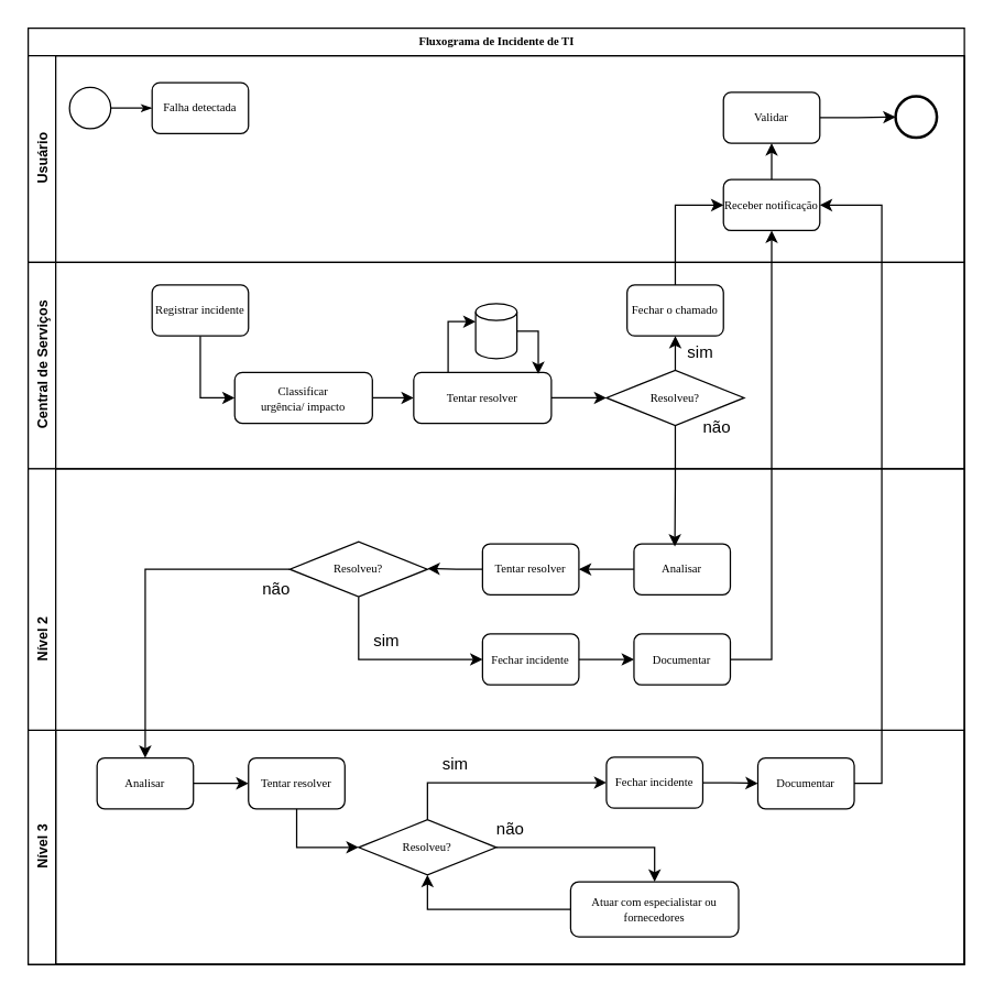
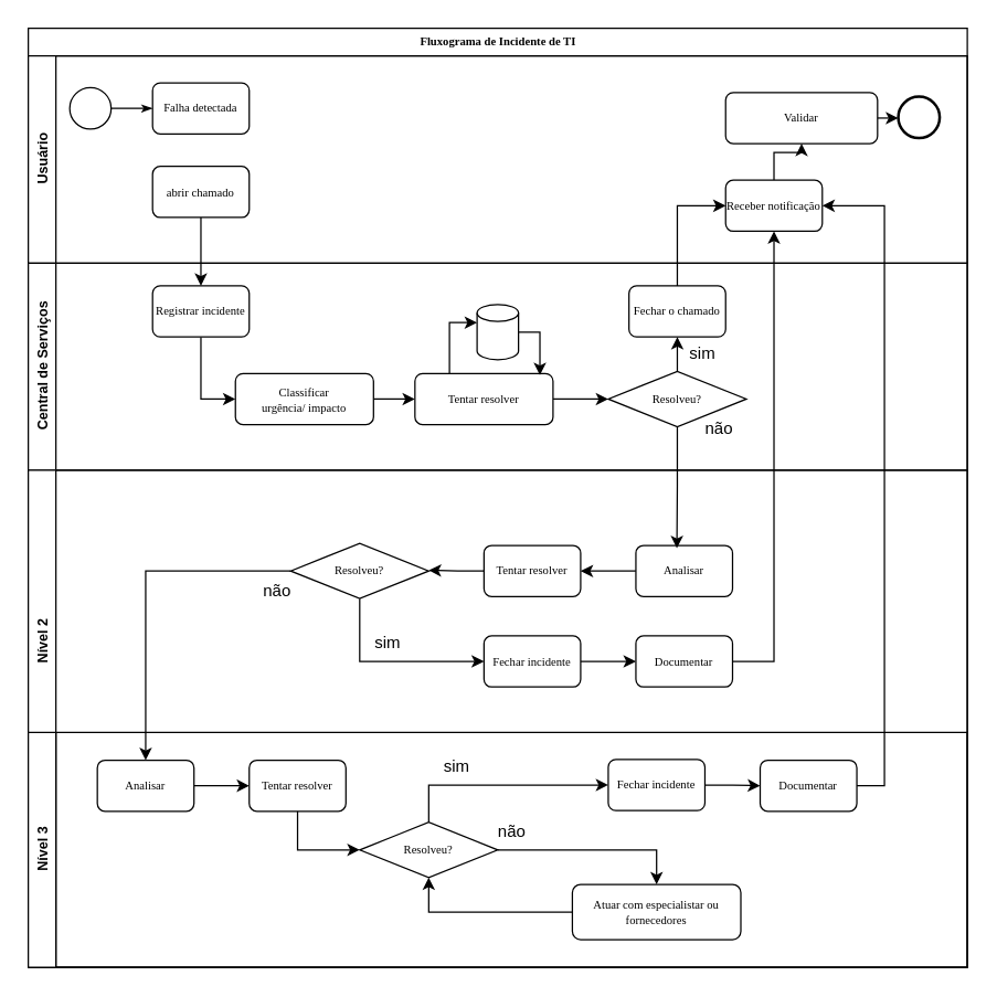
  <mxCell id="0" />
  <mxCell id="1" parent="0" />
  <mxCell id="2" value="&lt;font style=&quot;font-size: 8.5px;&quot;&gt;Fluxograma de Incidente de TI&lt;/font&gt;" style="swimlane;html=1;childLayout=stackLayout;horizontal=1;startSize=20;horizontalStack=0;rounded=0;shadow=0;labelBackgroundColor=none;strokeWidth=1;fontFamily=Verdana;fontSize=8;align=center;" parent="1" vertex="1"><mxGeometry x="20" y="20" width="680" height="680" as="geometry" /></mxCell>
  <mxCell id="3" value="&lt;font style=&quot;font-size: 10px;&quot;&gt;Usuário&lt;/font&gt;" style="swimlane;html=1;startSize=20;horizontal=0;" parent="2" vertex="1"><mxGeometry y="20" width="680" height="150" as="geometry" /></mxCell>
  <mxCell id="4" style="edgeStyle=orthogonalEdgeStyle;rounded=0;html=1;labelBackgroundColor=none;startArrow=none;startFill=0;startSize=5;endArrow=classicThin;endFill=1;endSize=5;jettySize=auto;orthogonalLoop=1;strokeWidth=1;fontFamily=Verdana;fontSize=8" parent="3" source="5" target="6" edge="1"><mxGeometry relative="1" as="geometry" /></mxCell>
  <mxCell id="5" value="" style="ellipse;whiteSpace=wrap;html=1;rounded=0;shadow=0;labelBackgroundColor=none;strokeWidth=1;fontFamily=Verdana;fontSize=8;align=center;" parent="3" vertex="1"><mxGeometry x="30" y="23" width="30" height="30" as="geometry" /></mxCell>
  <mxCell id="6" value="&lt;font style=&quot;font-size: 8.5px;&quot;&gt;Falha detectada&lt;/font&gt;" style="rounded=1;whiteSpace=wrap;html=1;shadow=0;labelBackgroundColor=none;strokeWidth=1;fontFamily=Verdana;fontSize=9;align=center;" parent="3" vertex="1"><mxGeometry x="90" y="19.5" width="70" height="37" as="geometry" /></mxCell>
  <mxCell id="7" value="" style="ellipse;whiteSpace=wrap;html=1;rounded=0;shadow=0;labelBackgroundColor=none;strokeWidth=2;fontFamily=Verdana;fontSize=8;align=center;" parent="3" vertex="1"><mxGeometry x="630" y="29.5" width="30" height="30" as="geometry" /></mxCell>
+ <mxCell id="8" value="&lt;font style=&quot;font-size: 8.5px;&quot;&gt;abrir chamado&lt;/font&gt;" style="rounded=1;whiteSpace=wrap;html=1;shadow=0;labelBackgroundColor=none;strokeWidth=1;fontFamily=Verdana;fontSize=8;align=center;" parent="3" vertex="1"><mxGeometry x="90" y="80.0" width="70" height="37" as="geometry" /></mxCell>
  <mxCell id="9" value="" style="edgeStyle=orthogonalEdgeStyle;rounded=0;orthogonalLoop=1;jettySize=auto;html=1;" parent="3" source="10" target="12" edge="1"><mxGeometry relative="1" as="geometry" /></mxCell>
  <mxCell id="10" value="&lt;font style=&quot;font-size: 8.5px;&quot;&gt;Receber notificação&lt;/font&gt;" style="rounded=1;whiteSpace=wrap;html=1;shadow=0;labelBackgroundColor=none;strokeWidth=1;fontFamily=Verdana;fontSize=8;align=center;" parent="3" vertex="1"><mxGeometry x="505" y="90" width="70" height="37" as="geometry" /></mxCell>
  <mxCell id="11" style="edgeStyle=orthogonalEdgeStyle;rounded=0;orthogonalLoop=1;jettySize=auto;html=1;exitX=1;exitY=0.5;exitDx=0;exitDy=0;entryX=0;entryY=0.5;entryDx=0;entryDy=0;" parent="3" source="12" target="7" edge="1"><mxGeometry relative="1" as="geometry" /></mxCell>
- <mxCell id="12" value="&lt;font style=&quot;font-size: 8.5px;&quot;&gt;Validar&lt;/font&gt;" style="rounded=1;whiteSpace=wrap;html=1;shadow=0;labelBackgroundColor=none;strokeWidth=1;fontFamily=Verdana;fontSize=8;align=center;" parent="3" vertex="1"><mxGeometry x="505" y="26.5" width="70" height="37" as="geometry" /></mxCell>
+ <mxCell id="12" value="&lt;font style=&quot;font-size: 8.5px;&quot;&gt;Validar&lt;/font&gt;" style="rounded=1;whiteSpace=wrap;html=1;shadow=0;labelBackgroundColor=none;strokeWidth=1;fontFamily=Verdana;fontSize=8;align=center;" parent="3" vertex="1"><mxGeometry x="505" y="26.5" width="110" height="37" as="geometry" /></mxCell>
  <mxCell id="13" value="&lt;font style=&quot;font-size: 10px;&quot;&gt;Central de Serviços&lt;/font&gt;" style="swimlane;html=1;startSize=20;horizontal=0;" parent="2" vertex="1"><mxGeometry y="170" width="680" height="150" as="geometry" /></mxCell>
  <mxCell id="14" style="edgeStyle=orthogonalEdgeStyle;rounded=0;orthogonalLoop=1;jettySize=auto;html=1;entryX=0;entryY=0.5;entryDx=0;entryDy=0;" parent="13" source="15" target="17" edge="1"><mxGeometry relative="1" as="geometry" /></mxCell>
  <mxCell id="15" value="&lt;font style=&quot;font-size: 8.5px;&quot;&gt;Registrar incidente&lt;/font&gt;" style="rounded=1;whiteSpace=wrap;html=1;shadow=0;labelBackgroundColor=none;strokeWidth=1;fontFamily=Verdana;fontSize=8;align=center;" parent="13" vertex="1"><mxGeometry x="90" y="16.5" width="70" height="37" as="geometry" /></mxCell>
  <mxCell id="16" value="" style="edgeStyle=orthogonalEdgeStyle;rounded=0;orthogonalLoop=1;jettySize=auto;html=1;" parent="13" source="17" target="19" edge="1"><mxGeometry relative="1" as="geometry" /></mxCell>
  <mxCell id="17" value="&lt;font style=&quot;font-size: 8.5px;&quot;&gt;Classificar&lt;/font&gt;&lt;div&gt;&lt;font style=&quot;font-size: 8.5px;&quot;&gt;urgência/ impacto&lt;/font&gt;&lt;/div&gt;" style="rounded=1;whiteSpace=wrap;html=1;shadow=0;labelBackgroundColor=none;strokeWidth=1;fontFamily=Verdana;fontSize=8;align=center;" parent="13" vertex="1"><mxGeometry x="150" y="80" width="100" height="37" as="geometry" /></mxCell>
  <mxCell id="18" value="" style="edgeStyle=orthogonalEdgeStyle;rounded=0;orthogonalLoop=1;jettySize=auto;html=1;entryX=0;entryY=0.5;entryDx=0;entryDy=0;" parent="13" source="19" target="23" edge="1"><mxGeometry relative="1" as="geometry"><mxPoint x="410" y="98.5" as="targetPoint" /></mxGeometry></mxCell>
  <mxCell id="19" value="&lt;font style=&quot;font-size: 8.5px;&quot;&gt;Tentar resolver&lt;/font&gt;" style="rounded=1;whiteSpace=wrap;html=1;shadow=0;labelBackgroundColor=none;strokeWidth=1;fontFamily=Verdana;fontSize=8;align=center;" parent="13" vertex="1"><mxGeometry x="280" y="80" width="100" height="37" as="geometry" /></mxCell>
  <mxCell id="20" value="" style="shape=cylinder3;whiteSpace=wrap;html=1;boundedLbl=1;backgroundOutline=1;size=6.167;" parent="13" vertex="1"><mxGeometry x="325" y="30" width="30" height="40" as="geometry" /></mxCell>
  <mxCell id="21" style="edgeStyle=orthogonalEdgeStyle;rounded=0;orthogonalLoop=1;jettySize=auto;html=1;exitX=0.25;exitY=0;exitDx=0;exitDy=0;entryX=0;entryY=0;entryDx=0;entryDy=13.083;entryPerimeter=0;" parent="13" source="19" target="20" edge="1"><mxGeometry relative="1" as="geometry" /></mxCell>
  <mxCell id="22" style="edgeStyle=orthogonalEdgeStyle;rounded=0;orthogonalLoop=1;jettySize=auto;html=1;exitX=1;exitY=0.5;exitDx=0;exitDy=0;exitPerimeter=0;entryX=0.905;entryY=0.032;entryDx=0;entryDy=0;entryPerimeter=0;" parent="13" source="20" target="19" edge="1"><mxGeometry relative="1" as="geometry" /></mxCell>
  <mxCell id="23" value="&lt;font style=&quot;font-size: 8.5px;&quot;&gt;Resolveu?&lt;/font&gt;" style="rhombus;whiteSpace=wrap;html=1;fontSize=8;fontFamily=Verdana;rounded=1;shadow=0;labelBackgroundColor=none;strokeWidth=1;arcSize=0;" parent="13" vertex="1"><mxGeometry x="420" y="78.5" width="100" height="40" as="geometry" /></mxCell>
  <mxCell id="24" value="sim" style="text;html=1;align=center;verticalAlign=middle;resizable=0;points=[];autosize=1;strokeColor=none;fillColor=none;" parent="13" vertex="1"><mxGeometry x="468" y="50.5" width="40" height="30" as="geometry" /></mxCell>
  <mxCell id="25" value="&lt;font style=&quot;font-size: 8.5px;&quot;&gt;Fechar o chamado&lt;/font&gt;" style="rounded=1;whiteSpace=wrap;html=1;shadow=0;labelBackgroundColor=none;strokeWidth=1;fontFamily=Verdana;fontSize=8;align=center;" parent="13" vertex="1"><mxGeometry x="435" y="16.5" width="70" height="37" as="geometry" /></mxCell>
  <mxCell id="26" style="edgeStyle=orthogonalEdgeStyle;rounded=0;orthogonalLoop=1;jettySize=auto;html=1;exitX=0.5;exitY=0;exitDx=0;exitDy=0;entryX=0.5;entryY=1;entryDx=0;entryDy=0;" parent="13" source="23" target="25" edge="1"><mxGeometry relative="1" as="geometry" /></mxCell>
  <mxCell id="27" value="não" style="text;html=1;align=center;verticalAlign=middle;resizable=0;points=[];autosize=1;strokeColor=none;fillColor=none;" parent="13" vertex="1"><mxGeometry x="480" y="105" width="40" height="30" as="geometry" /></mxCell>
  <mxCell id="28" value="&lt;font style=&quot;font-size: 10px;&quot;&gt;&lt;span style=&quot;white-space: pre;&quot;&gt;&#09;&lt;/span&gt;&lt;span style=&quot;white-space: pre;&quot;&gt;&#09;&lt;/span&gt;&lt;span style=&quot;white-space: pre;&quot;&gt;&#09;&lt;span style=&quot;white-space: pre;&quot;&gt;&#09;&lt;span style=&quot;white-space: pre;&quot;&gt;&#09;&lt;/span&gt;&lt;/span&gt;Nível 2&lt;/span&gt;&lt;/font&gt;" style="swimlane;html=1;startSize=20;horizontal=0;" parent="2" vertex="1"><mxGeometry y="320" width="680" height="360" as="geometry" /></mxCell>
  <mxCell id="29" value="" style="edgeStyle=orthogonalEdgeStyle;rounded=0;orthogonalLoop=1;jettySize=auto;html=1;" parent="28" source="30" target="32" edge="1"><mxGeometry relative="1" as="geometry" /></mxCell>
  <mxCell id="30" value="&lt;font style=&quot;font-size: 8.5px;&quot;&gt;Analisar&lt;/font&gt;" style="rounded=1;whiteSpace=wrap;html=1;shadow=0;labelBackgroundColor=none;strokeWidth=1;fontFamily=Verdana;fontSize=8;align=center;" parent="28" vertex="1"><mxGeometry x="440" y="54.5" width="70" height="37" as="geometry" /></mxCell>
  <mxCell id="31" style="edgeStyle=orthogonalEdgeStyle;rounded=0;orthogonalLoop=1;jettySize=auto;html=1;entryX=1;entryY=0.5;entryDx=0;entryDy=0;exitX=0;exitY=0.5;exitDx=0;exitDy=0;" parent="28" source="32" edge="1"><mxGeometry relative="1" as="geometry"><mxPoint x="290" y="72.5" as="targetPoint" /></mxGeometry></mxCell>
  <mxCell id="32" value="&lt;font style=&quot;font-size: 8.5px;&quot;&gt;Tentar resolver&lt;/font&gt;" style="rounded=1;whiteSpace=wrap;html=1;shadow=0;labelBackgroundColor=none;strokeWidth=1;fontFamily=Verdana;fontSize=8;align=center;" parent="28" vertex="1"><mxGeometry x="330" y="54.5" width="70" height="37" as="geometry" /></mxCell>
  <mxCell id="33" style="edgeStyle=orthogonalEdgeStyle;rounded=0;orthogonalLoop=1;jettySize=auto;html=1;exitX=0.5;exitY=1;exitDx=0;exitDy=0;entryX=0;entryY=0.5;entryDx=0;entryDy=0;" parent="28" source="35" target="52" edge="1"><mxGeometry relative="1" as="geometry" /></mxCell>
  <mxCell id="34" style="edgeStyle=orthogonalEdgeStyle;rounded=0;orthogonalLoop=1;jettySize=auto;html=1;exitX=0;exitY=0.5;exitDx=0;exitDy=0;entryX=0.5;entryY=0;entryDx=0;entryDy=0;" parent="28" source="35" target="40" edge="1"><mxGeometry relative="1" as="geometry" /></mxCell>
  <mxCell id="35" value="&lt;font style=&quot;font-size: 8.5px;&quot;&gt;Resolveu?&lt;/font&gt;" style="rhombus;whiteSpace=wrap;html=1;fontSize=8;fontFamily=Verdana;rounded=1;shadow=0;labelBackgroundColor=none;strokeWidth=1;arcSize=0;" parent="28" vertex="1"><mxGeometry x="190" y="53" width="100" height="40" as="geometry" /></mxCell>
  <mxCell id="36" value="&lt;font style=&quot;font-size: 10px;&quot;&gt;Nível 3&lt;/font&gt;" style="swimlane;html=1;startSize=20;horizontal=0;" parent="28" vertex="1"><mxGeometry y="190" width="680" height="170" as="geometry" /></mxCell>
  <mxCell id="37" style="edgeStyle=orthogonalEdgeStyle;rounded=0;orthogonalLoop=1;jettySize=auto;html=1;exitX=0;exitY=0.5;exitDx=0;exitDy=0;entryX=0.5;entryY=1;entryDx=0;entryDy=0;" edge="1" parent="36" source="38" target="45"><mxGeometry relative="1" as="geometry" /></mxCell>
  <mxCell id="38" value="&lt;font style=&quot;font-size: 8.5px;&quot;&gt;Atuar com especialistar ou fornecedores&lt;/font&gt;" style="rounded=1;whiteSpace=wrap;html=1;shadow=0;labelBackgroundColor=none;strokeWidth=1;fontFamily=Verdana;fontSize=8;align=center;" parent="36" vertex="1"><mxGeometry x="394" y="110" width="122" height="40" as="geometry" /></mxCell>
  <mxCell id="39" style="edgeStyle=orthogonalEdgeStyle;rounded=0;orthogonalLoop=1;jettySize=auto;html=1;exitX=1;exitY=0.5;exitDx=0;exitDy=0;" edge="1" parent="36" source="40" target="42"><mxGeometry relative="1" as="geometry" /></mxCell>
  <mxCell id="40" value="&lt;font style=&quot;font-size: 8.5px;&quot;&gt;Analisar&lt;/font&gt;" style="rounded=1;whiteSpace=wrap;html=1;shadow=0;labelBackgroundColor=none;strokeWidth=1;fontFamily=Verdana;fontSize=8;align=center;" vertex="1" parent="36"><mxGeometry x="50" y="20" width="70" height="37" as="geometry" /></mxCell>
  <mxCell id="41" style="edgeStyle=orthogonalEdgeStyle;rounded=0;orthogonalLoop=1;jettySize=auto;html=1;exitX=0.5;exitY=1;exitDx=0;exitDy=0;entryX=0;entryY=0.5;entryDx=0;entryDy=0;" edge="1" parent="36" source="42" target="45"><mxGeometry relative="1" as="geometry" /></mxCell>
  <mxCell id="42" value="&lt;font style=&quot;font-size: 8.5px;&quot;&gt;Tentar resolver&lt;/font&gt;" style="rounded=1;whiteSpace=wrap;html=1;shadow=0;labelBackgroundColor=none;strokeWidth=1;fontFamily=Verdana;fontSize=8;align=center;" vertex="1" parent="36"><mxGeometry x="160" y="20" width="70" height="37" as="geometry" /></mxCell>
  <mxCell id="43" style="edgeStyle=orthogonalEdgeStyle;rounded=0;orthogonalLoop=1;jettySize=auto;html=1;exitX=1;exitY=0.5;exitDx=0;exitDy=0;entryX=0.5;entryY=0;entryDx=0;entryDy=0;" edge="1" parent="36" source="45" target="38"><mxGeometry relative="1" as="geometry" /></mxCell>
  <mxCell id="44" style="edgeStyle=orthogonalEdgeStyle;rounded=0;orthogonalLoop=1;jettySize=auto;html=1;entryX=0;entryY=0.5;entryDx=0;entryDy=0;exitX=0.5;exitY=0;exitDx=0;exitDy=0;" edge="1" parent="36" source="45" target="48"><mxGeometry relative="1" as="geometry"><mxPoint x="310" y="60" as="sourcePoint" /></mxGeometry></mxCell>
  <mxCell id="45" value="&lt;font style=&quot;font-size: 8.5px;&quot;&gt;Resolveu?&lt;/font&gt;" style="rhombus;whiteSpace=wrap;html=1;fontSize=8;fontFamily=Verdana;rounded=1;shadow=0;labelBackgroundColor=none;strokeWidth=1;arcSize=0;" vertex="1" parent="36"><mxGeometry x="240" y="65" width="100" height="40" as="geometry" /></mxCell>
  <mxCell id="46" value="não" style="text;html=1;align=center;verticalAlign=middle;resizable=0;points=[];autosize=1;strokeColor=none;fillColor=none;" vertex="1" parent="36"><mxGeometry x="330" y="56.5" width="40" height="30" as="geometry" /></mxCell>
  <mxCell id="47" style="edgeStyle=orthogonalEdgeStyle;rounded=0;orthogonalLoop=1;jettySize=auto;html=1;exitX=1;exitY=0.5;exitDx=0;exitDy=0;entryX=0;entryY=0.5;entryDx=0;entryDy=0;" edge="1" parent="36" source="48" target="49"><mxGeometry relative="1" as="geometry" /></mxCell>
  <mxCell id="48" value="&lt;font style=&quot;font-size: 8.5px;&quot;&gt;Fechar incidente&lt;/font&gt;" style="rounded=1;whiteSpace=wrap;html=1;shadow=0;labelBackgroundColor=none;strokeWidth=1;fontFamily=Verdana;fontSize=8;align=center;" vertex="1" parent="36"><mxGeometry x="420" y="19.5" width="70" height="37" as="geometry" /></mxCell>
  <mxCell id="49" value="&lt;font style=&quot;font-size: 8.5px;&quot;&gt;Documentar&lt;/font&gt;" style="rounded=1;whiteSpace=wrap;html=1;shadow=0;labelBackgroundColor=none;strokeWidth=1;fontFamily=Verdana;fontSize=8;align=center;" vertex="1" parent="36"><mxGeometry x="530" y="20" width="70" height="37" as="geometry" /></mxCell>
  <mxCell id="50" value="sim" style="text;html=1;align=center;verticalAlign=middle;resizable=0;points=[];autosize=1;strokeColor=none;fillColor=none;" vertex="1" parent="36"><mxGeometry x="290" y="10" width="40" height="30" as="geometry" /></mxCell>
  <mxCell id="51" style="edgeStyle=orthogonalEdgeStyle;rounded=0;orthogonalLoop=1;jettySize=auto;html=1;exitX=1;exitY=0.5;exitDx=0;exitDy=0;" parent="28" source="52" target="54" edge="1"><mxGeometry relative="1" as="geometry" /></mxCell>
  <mxCell id="52" value="&lt;font style=&quot;font-size: 8.5px;&quot;&gt;Fechar incidente&lt;/font&gt;" style="rounded=1;whiteSpace=wrap;html=1;shadow=0;labelBackgroundColor=none;strokeWidth=1;fontFamily=Verdana;fontSize=8;align=center;" parent="28" vertex="1"><mxGeometry x="330" y="120" width="70" height="37" as="geometry" /></mxCell>
  <mxCell id="53" value="sim" style="text;html=1;align=center;verticalAlign=middle;resizable=0;points=[];autosize=1;strokeColor=none;fillColor=none;" parent="28" vertex="1"><mxGeometry x="240" y="110" width="40" height="30" as="geometry" /></mxCell>
  <mxCell id="54" value="&lt;font style=&quot;font-size: 8.5px;&quot;&gt;Documentar&lt;/font&gt;" style="rounded=1;whiteSpace=wrap;html=1;shadow=0;labelBackgroundColor=none;strokeWidth=1;fontFamily=Verdana;fontSize=8;align=center;" parent="28" vertex="1"><mxGeometry x="440" y="120" width="70" height="37" as="geometry" /></mxCell>
  <mxCell id="55" value="não" style="text;html=1;align=center;verticalAlign=middle;resizable=0;points=[];autosize=1;strokeColor=none;fillColor=none;" parent="28" vertex="1"><mxGeometry x="160" y="73" width="40" height="30" as="geometry" /></mxCell>
+ <mxCell id="56" style="edgeStyle=orthogonalEdgeStyle;rounded=0;orthogonalLoop=1;jettySize=auto;html=1;entryX=0.5;entryY=0;entryDx=0;entryDy=0;" parent="2" source="8" target="15" edge="1"><mxGeometry relative="1" as="geometry" /></mxCell>
  <mxCell id="57" style="edgeStyle=orthogonalEdgeStyle;rounded=0;orthogonalLoop=1;jettySize=auto;html=1;entryX=0.424;entryY=0.054;entryDx=0;entryDy=0;entryPerimeter=0;" parent="2" source="23" target="30" edge="1"><mxGeometry relative="1" as="geometry" /></mxCell>
  <mxCell id="58" style="edgeStyle=orthogonalEdgeStyle;rounded=0;orthogonalLoop=1;jettySize=auto;html=1;exitX=0.5;exitY=0;exitDx=0;exitDy=0;entryX=0;entryY=0.5;entryDx=0;entryDy=0;" parent="2" source="25" target="10" edge="1"><mxGeometry relative="1" as="geometry" /></mxCell>
  <mxCell id="59" style="edgeStyle=orthogonalEdgeStyle;rounded=0;orthogonalLoop=1;jettySize=auto;html=1;exitX=1;exitY=0.5;exitDx=0;exitDy=0;entryX=0.5;entryY=1;entryDx=0;entryDy=0;" parent="2" source="54" target="10" edge="1"><mxGeometry relative="1" as="geometry" /></mxCell>
  <mxCell id="60" style="edgeStyle=orthogonalEdgeStyle;rounded=0;orthogonalLoop=1;jettySize=auto;html=1;exitX=1;exitY=0.5;exitDx=0;exitDy=0;entryX=1;entryY=0.5;entryDx=0;entryDy=0;" edge="1" parent="2" source="49" target="10"><mxGeometry relative="1" as="geometry" /></mxCell>
